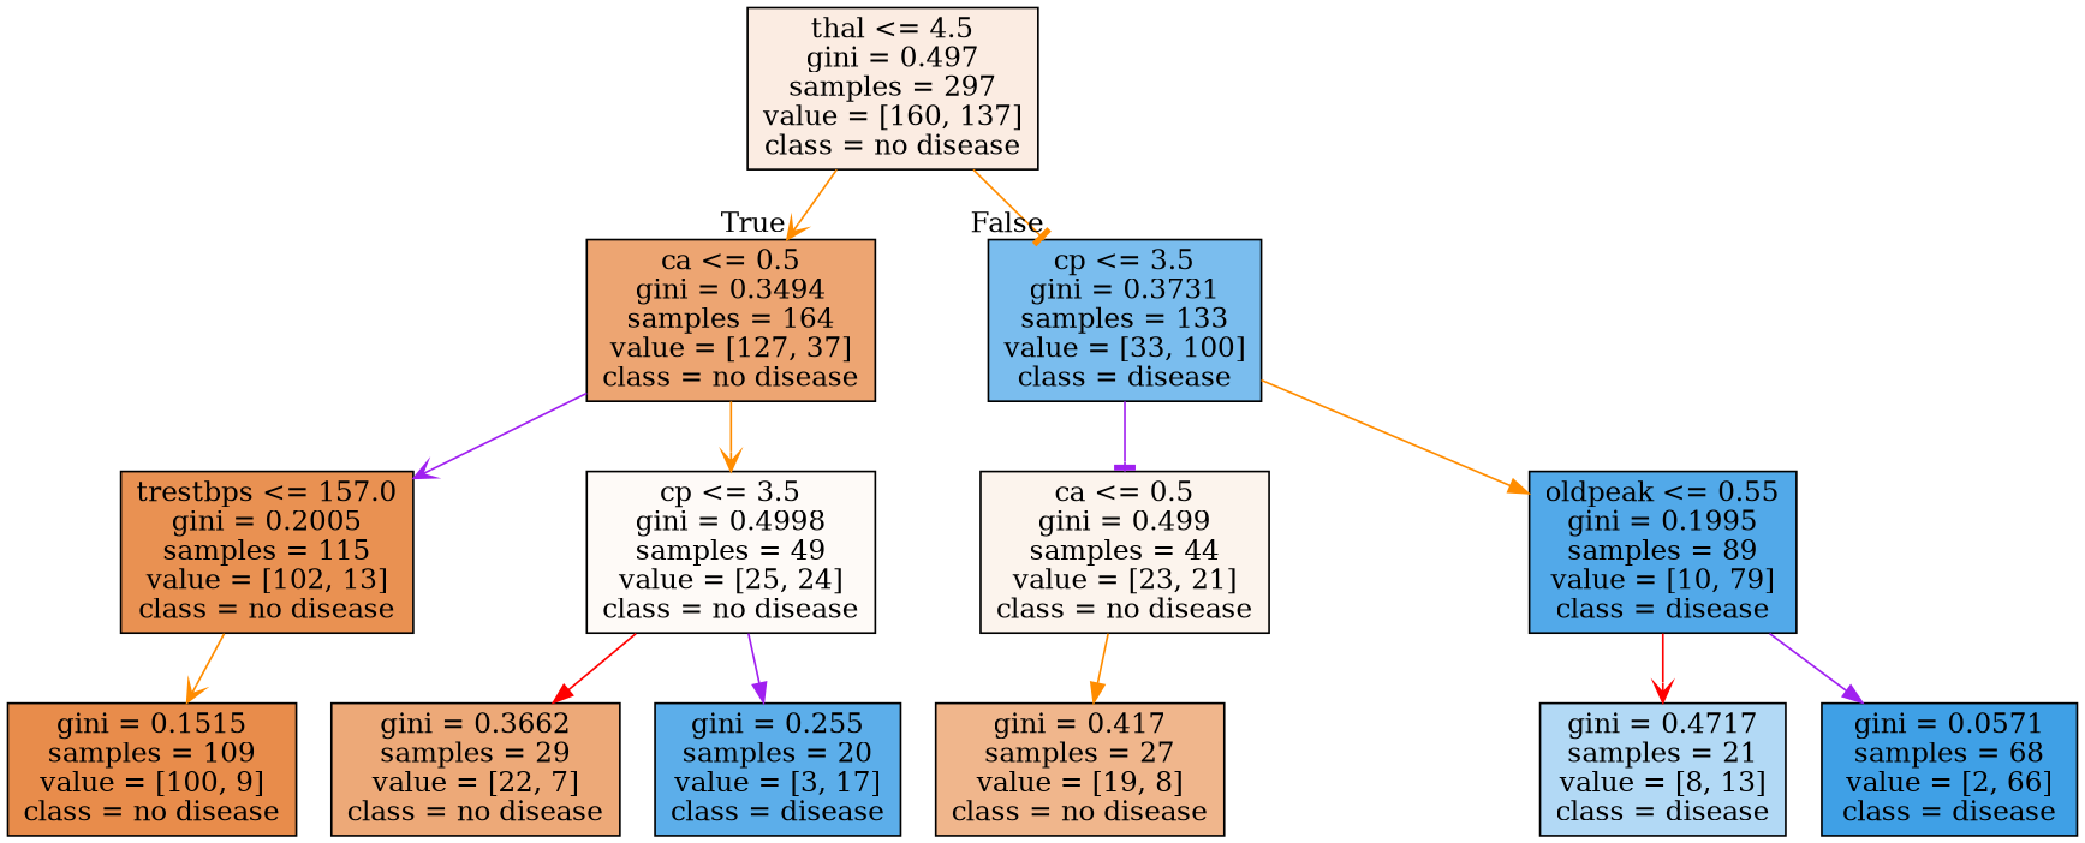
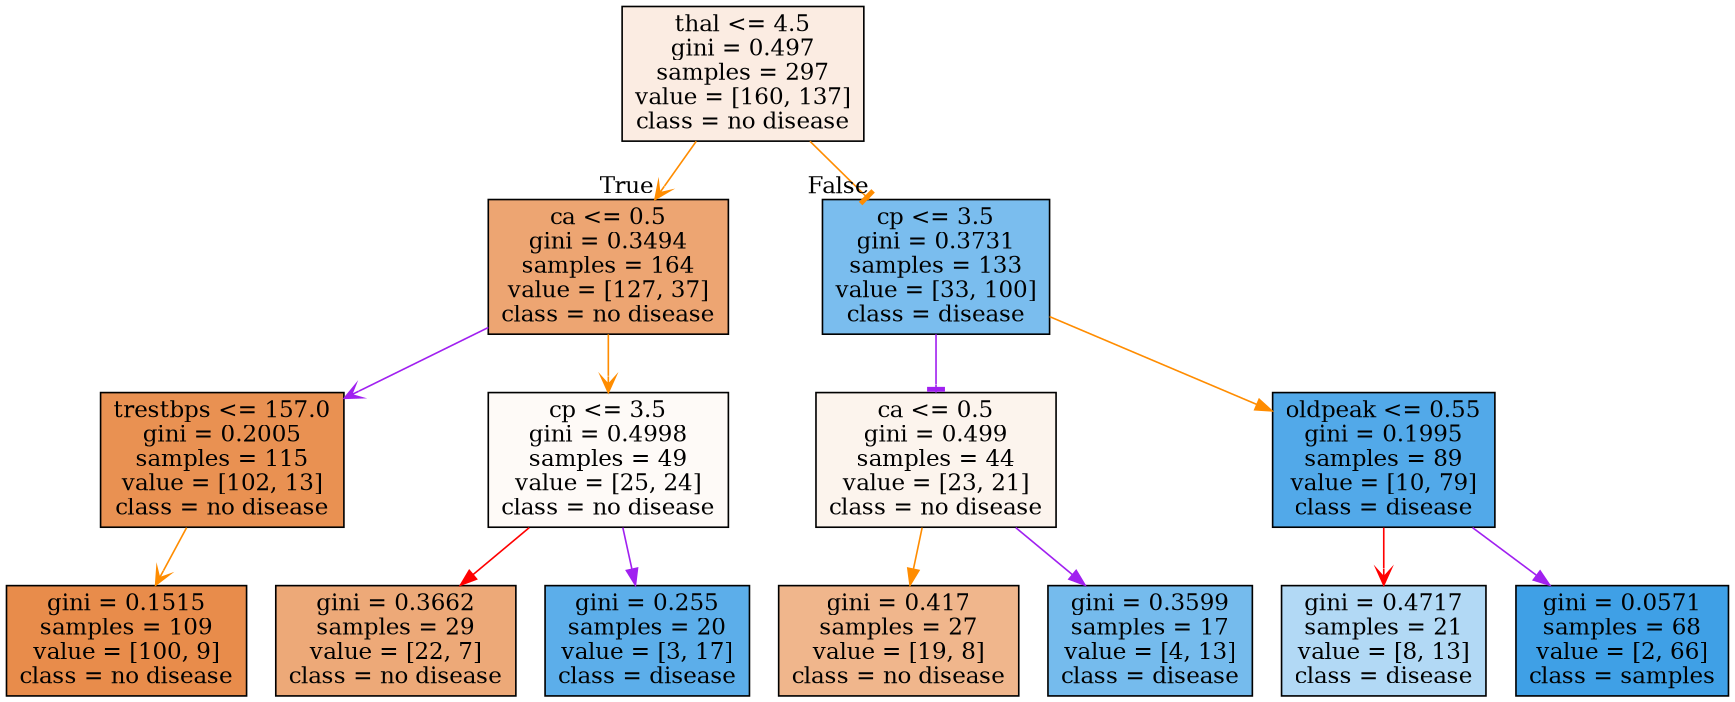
  digraph {
    node [color=black shape=box style=filled]
    edge [arrowhead=normal color=darkorange]
    n1 [fillcolor="#e5813925" label="thal <= 4.5\ngini = 0.497\nsamples = 297\nvalue = [160, 137]\nclass = no disease"]
    n2 [fillcolor="#e58139b5" label="ca <= 0.5\ngini = 0.3494\nsamples = 164\nvalue = [127, 37]\nclass = no disease"]
    n3 [fillcolor="#399de5ab" label="cp <= 3.5\ngini = 0.3731\nsamples = 133\nvalue = [33, 100]\nclass = disease"]
    n4 [fillcolor="#e58139de" label="trestbps <= 157.0\ngini = 0.2005\nsamples = 115\nvalue = [102, 13]\nclass = no disease"]
    n5 [fillcolor="#e581390a" label="cp <= 3.5\ngini = 0.4998\nsamples = 49\nvalue = [25, 24]\nclass = no disease"]
    n6 [fillcolor="#e5813916" label="ca <= 0.5\ngini = 0.499\nsamples = 44\nvalue = [23, 21]\nclass = no disease"]
    n7 [fillcolor="#399de5df" label="oldpeak <= 0.55\ngini = 0.1995\nsamples = 89\nvalue = [10, 79]\nclass = disease"]
    n8 [fillcolor="#e58139e8" label="gini = 0.1515\nsamples = 109\nvalue = [100, 9]\nclass = no disease"]
    n9 [fillcolor="#e58139ae" label="gini = 0.3662\nsamples = 29\nvalue = [22, 7]\nclass = no disease"]
    n10 [fillcolor="#399de5d2" label="gini = 0.255\nsamples = 20\nvalue = [3, 17]\nclass = disease"]
    n11 [fillcolor="#e5813994" label="gini = 0.417\nsamples = 27\nvalue = [19, 8]\nclass = no disease"]
+   n12 [fillcolor="#399de5b1" label="gini = 0.3599\nsamples = 17\nvalue = [4, 13]\nclass = disease"]
    n13 [fillcolor="#399de562" label="gini = 0.4717\nsamples = 21\nvalue = [8, 13]\nclass = disease"]
-   n14 [fillcolor="#399de5f7" label="gini = 0.0571\nsamples = 68\nvalue = [2, 66]\nclass = disease"]
+   n14 [fillcolor="#399de5f7" label="gini = 0.0571\nsamples = 68\nvalue = [2, 66]\nclass = samples"]
    n1 -> n2 [arrowhead=vee headlabel=True labelangle=45 labeldistance=2.5]
    n1 -> n3 [arrowhead=tee headlabel=False labelangle=-45 labeldistance=2.5]
    n2 -> n4 [arrowhead=vee color=purple]
    n2 -> n5 [arrowhead=vee]
    n3 -> n6 [arrowhead=tee color=purple]
    n3 -> n7
    n4 -> n8 [arrowhead=vee]
    n5 -> n9 [color=red]
    n5 -> n10 [color=purple]
    n6 -> n11
+   n6 -> n12 [color=purple]
    n7 -> n13 [arrowhead=vee color=red]
    n7 -> n14 [color=purple]
  }
